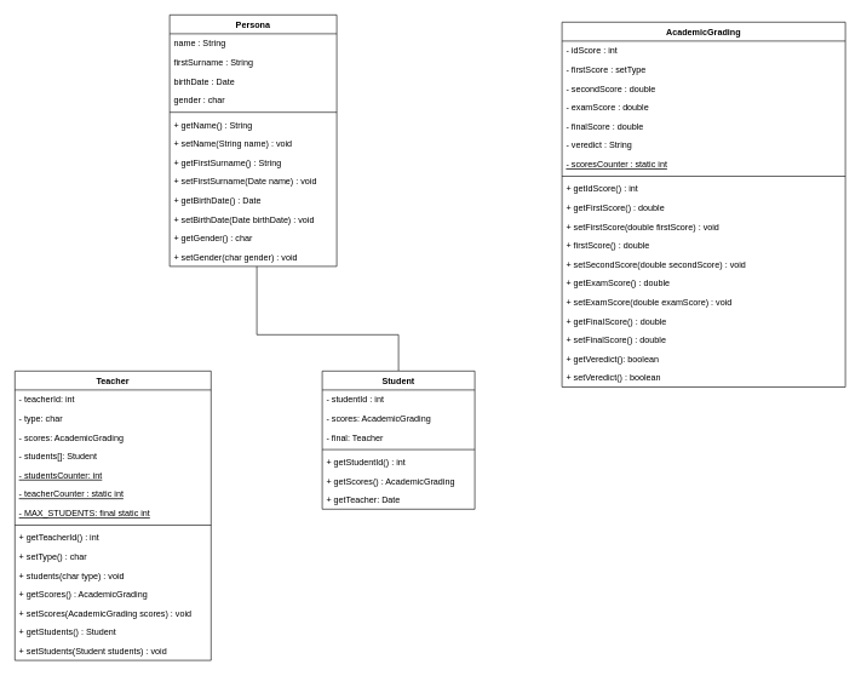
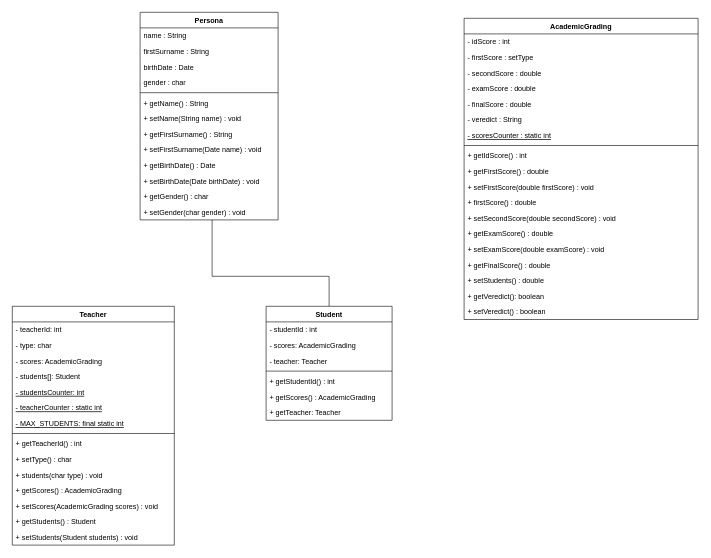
  <mxCell id="0" />
  <mxCell id="1" parent="0" />
  <mxCell id="2" value="AcademicGrading" style="swimlane;fontStyle=1;align=center;verticalAlign=top;childLayout=stackLayout;horizontal=1;startSize=26;horizontalStack=0;resizeParent=1;resizeParentMax=0;resizeLast=0;collapsible=1;marginBottom=0;" parent="1" vertex="1"><mxGeometry x="773" y="30" width="390" height="502" as="geometry" /></mxCell>
  <mxCell id="3" value="- idScore : int" style="text;strokeColor=none;fillColor=none;align=left;verticalAlign=top;spacingLeft=4;spacingRight=4;overflow=hidden;rotatable=0;points=[[0,0.5],[1,0.5]];portConstraint=eastwest;" parent="2" vertex="1"><mxGeometry y="26" width="390" height="26" as="geometry" /></mxCell>
  <mxCell id="4" value="- firstScore : setType" style="text;strokeColor=none;fillColor=none;align=left;verticalAlign=top;spacingLeft=4;spacingRight=4;overflow=hidden;rotatable=0;points=[[0,0.5],[1,0.5]];portConstraint=eastwest;" parent="2" vertex="1"><mxGeometry y="52" width="390" height="26" as="geometry" /></mxCell>
  <mxCell id="5" value="- secondScore : double" style="text;strokeColor=none;fillColor=none;align=left;verticalAlign=top;spacingLeft=4;spacingRight=4;overflow=hidden;rotatable=0;points=[[0,0.5],[1,0.5]];portConstraint=eastwest;" parent="2" vertex="1"><mxGeometry y="78" width="390" height="26" as="geometry" /></mxCell>
  <mxCell id="6" value="- examScore : double" style="text;strokeColor=none;fillColor=none;align=left;verticalAlign=top;spacingLeft=4;spacingRight=4;overflow=hidden;rotatable=0;points=[[0,0.5],[1,0.5]];portConstraint=eastwest;" parent="2" vertex="1"><mxGeometry y="104" width="390" height="26" as="geometry" /></mxCell>
  <mxCell id="7" value="- finalScore : double" style="text;strokeColor=none;fillColor=none;align=left;verticalAlign=top;spacingLeft=4;spacingRight=4;overflow=hidden;rotatable=0;points=[[0,0.5],[1,0.5]];portConstraint=eastwest;" parent="2" vertex="1"><mxGeometry y="130" width="390" height="26" as="geometry" /></mxCell>
  <mxCell id="8" value="- veredict : String" style="text;strokeColor=none;fillColor=none;align=left;verticalAlign=top;spacingLeft=4;spacingRight=4;overflow=hidden;rotatable=0;points=[[0,0.5],[1,0.5]];portConstraint=eastwest;" parent="2" vertex="1"><mxGeometry y="156" width="390" height="26" as="geometry" /></mxCell>
  <mxCell id="9" value="- scoresCounter : static int" style="text;strokeColor=none;fillColor=none;align=left;verticalAlign=top;spacingLeft=4;spacingRight=4;overflow=hidden;rotatable=0;points=[[0,0.5],[1,0.5]];portConstraint=eastwest;fontStyle=4" parent="2" vertex="1"><mxGeometry y="182" width="390" height="26" as="geometry" /></mxCell>
  <mxCell id="10" value="" style="line;strokeWidth=1;fillColor=none;align=left;verticalAlign=middle;spacingTop=-1;spacingLeft=3;spacingRight=3;rotatable=0;labelPosition=right;points=[];portConstraint=eastwest;" parent="2" vertex="1"><mxGeometry y="208" width="390" height="8" as="geometry" /></mxCell>
  <mxCell id="11" value="+ getIdScore() : int" style="text;strokeColor=none;fillColor=none;align=left;verticalAlign=top;spacingLeft=4;spacingRight=4;overflow=hidden;rotatable=0;points=[[0,0.5],[1,0.5]];portConstraint=eastwest;" parent="2" vertex="1"><mxGeometry y="216" width="390" height="26" as="geometry" /></mxCell>
  <mxCell id="12" value="+ getFirstScore() : double" style="text;strokeColor=none;fillColor=none;align=left;verticalAlign=top;spacingLeft=4;spacingRight=4;overflow=hidden;rotatable=0;points=[[0,0.5],[1,0.5]];portConstraint=eastwest;" parent="2" vertex="1"><mxGeometry y="242" width="390" height="26" as="geometry" /></mxCell>
  <mxCell id="13" value="+ setFirstScore(double firstScore) : void" style="text;strokeColor=none;fillColor=none;align=left;verticalAlign=top;spacingLeft=4;spacingRight=4;overflow=hidden;rotatable=0;points=[[0,0.5],[1,0.5]];portConstraint=eastwest;" parent="2" vertex="1"><mxGeometry y="268" width="390" height="26" as="geometry" /></mxCell>
  <mxCell id="14" value="+ firstScore() : double" style="text;strokeColor=none;fillColor=none;align=left;verticalAlign=top;spacingLeft=4;spacingRight=4;overflow=hidden;rotatable=0;points=[[0,0.5],[1,0.5]];portConstraint=eastwest;" parent="2" vertex="1"><mxGeometry y="294" width="390" height="26" as="geometry" /></mxCell>
  <mxCell id="15" value="+ setSecondScore(double secondScore) : void" style="text;strokeColor=none;fillColor=none;align=left;verticalAlign=top;spacingLeft=4;spacingRight=4;overflow=hidden;rotatable=0;points=[[0,0.5],[1,0.5]];portConstraint=eastwest;" parent="2" vertex="1"><mxGeometry y="320" width="390" height="26" as="geometry" /></mxCell>
  <mxCell id="16" value="+ getExamScore() : double" style="text;strokeColor=none;fillColor=none;align=left;verticalAlign=top;spacingLeft=4;spacingRight=4;overflow=hidden;rotatable=0;points=[[0,0.5],[1,0.5]];portConstraint=eastwest;" parent="2" vertex="1"><mxGeometry y="346" width="390" height="26" as="geometry" /></mxCell>
  <mxCell id="17" value="+ setExamScore(double examScore) : void" style="text;strokeColor=none;fillColor=none;align=left;verticalAlign=top;spacingLeft=4;spacingRight=4;overflow=hidden;rotatable=0;points=[[0,0.5],[1,0.5]];portConstraint=eastwest;" parent="2" vertex="1"><mxGeometry y="372" width="390" height="26" as="geometry" /></mxCell>
  <mxCell id="18" value="+ getFinalScore() : double" style="text;strokeColor=none;fillColor=none;align=left;verticalAlign=top;spacingLeft=4;spacingRight=4;overflow=hidden;rotatable=0;points=[[0,0.5],[1,0.5]];portConstraint=eastwest;" parent="2" vertex="1"><mxGeometry y="398" width="390" height="26" as="geometry" /></mxCell>
- <mxCell id="19" value="+ setFinalScore() : double" style="text;strokeColor=none;fillColor=none;align=left;verticalAlign=top;spacingLeft=4;spacingRight=4;overflow=hidden;rotatable=0;points=[[0,0.5],[1,0.5]];portConstraint=eastwest;" parent="2" vertex="1"><mxGeometry y="424" width="390" height="26" as="geometry" /></mxCell>
+ <mxCell id="19" value="+ setStudents() : double" style="text;strokeColor=none;fillColor=none;align=left;verticalAlign=top;spacingLeft=4;spacingRight=4;overflow=hidden;rotatable=0;points=[[0,0.5],[1,0.5]];portConstraint=eastwest;" parent="2" vertex="1"><mxGeometry y="424" width="390" height="26" as="geometry" /></mxCell>
  <mxCell id="20" value="+ getVeredict(): boolean" style="text;strokeColor=none;fillColor=none;align=left;verticalAlign=top;spacingLeft=4;spacingRight=4;overflow=hidden;rotatable=0;points=[[0,0.5],[1,0.5]];portConstraint=eastwest;" parent="2" vertex="1"><mxGeometry y="450" width="390" height="26" as="geometry" /></mxCell>
  <mxCell id="21" value="+ setVeredict() : boolean" style="text;strokeColor=none;fillColor=none;align=left;verticalAlign=top;spacingLeft=4;spacingRight=4;overflow=hidden;rotatable=0;points=[[0,0.5],[1,0.5]];portConstraint=eastwest;" parent="2" vertex="1"><mxGeometry y="476" width="390" height="26" as="geometry" /></mxCell>
  <mxCell id="22" value="Persona" style="swimlane;fontStyle=1;align=center;verticalAlign=top;childLayout=stackLayout;horizontal=1;startSize=26;horizontalStack=0;resizeParent=1;resizeParentMax=0;resizeLast=0;collapsible=1;marginBottom=0;" parent="1" vertex="1"><mxGeometry x="233" y="20" width="230" height="346" as="geometry" /></mxCell>
  <mxCell id="23" value="name : String" style="text;strokeColor=none;fillColor=none;align=left;verticalAlign=top;spacingLeft=4;spacingRight=4;overflow=hidden;rotatable=0;points=[[0,0.5],[1,0.5]];portConstraint=eastwest;" parent="22" vertex="1"><mxGeometry y="26" width="230" height="26" as="geometry" /></mxCell>
  <mxCell id="24" value="firstSurname : String" style="text;strokeColor=none;fillColor=none;align=left;verticalAlign=top;spacingLeft=4;spacingRight=4;overflow=hidden;rotatable=0;points=[[0,0.5],[1,0.5]];portConstraint=eastwest;" parent="22" vertex="1"><mxGeometry y="52" width="230" height="26" as="geometry" /></mxCell>
  <mxCell id="25" value="birthDate : Date" style="text;strokeColor=none;fillColor=none;align=left;verticalAlign=top;spacingLeft=4;spacingRight=4;overflow=hidden;rotatable=0;points=[[0,0.5],[1,0.5]];portConstraint=eastwest;" parent="22" vertex="1"><mxGeometry y="78" width="230" height="26" as="geometry" /></mxCell>
  <mxCell id="26" value="gender : char " style="text;strokeColor=none;fillColor=none;align=left;verticalAlign=top;spacingLeft=4;spacingRight=4;overflow=hidden;rotatable=0;points=[[0,0.5],[1,0.5]];portConstraint=eastwest;" parent="22" vertex="1"><mxGeometry y="104" width="230" height="26" as="geometry" /></mxCell>
  <mxCell id="27" value="" style="line;strokeWidth=1;fillColor=none;align=left;verticalAlign=middle;spacingTop=-1;spacingLeft=3;spacingRight=3;rotatable=0;labelPosition=right;points=[];portConstraint=eastwest;" parent="22" vertex="1"><mxGeometry y="130" width="230" height="8" as="geometry" /></mxCell>
  <mxCell id="28" value="+ getName() : String" style="text;strokeColor=none;fillColor=none;align=left;verticalAlign=top;spacingLeft=4;spacingRight=4;overflow=hidden;rotatable=0;points=[[0,0.5],[1,0.5]];portConstraint=eastwest;" parent="22" vertex="1"><mxGeometry y="138" width="230" height="26" as="geometry" /></mxCell>
  <mxCell id="29" value="+ setName(String name) : void" style="text;strokeColor=none;fillColor=none;align=left;verticalAlign=top;spacingLeft=4;spacingRight=4;overflow=hidden;rotatable=0;points=[[0,0.5],[1,0.5]];portConstraint=eastwest;" parent="22" vertex="1"><mxGeometry y="164" width="230" height="26" as="geometry" /></mxCell>
  <mxCell id="30" value="+ getFirstSurname() : String" style="text;strokeColor=none;fillColor=none;align=left;verticalAlign=top;spacingLeft=4;spacingRight=4;overflow=hidden;rotatable=0;points=[[0,0.5],[1,0.5]];portConstraint=eastwest;" parent="22" vertex="1"><mxGeometry y="190" width="230" height="26" as="geometry" /></mxCell>
  <mxCell id="31" value="+ setFirstSurname(Date name) : void" style="text;strokeColor=none;fillColor=none;align=left;verticalAlign=top;spacingLeft=4;spacingRight=4;overflow=hidden;rotatable=0;points=[[0,0.5],[1,0.5]];portConstraint=eastwest;" parent="22" vertex="1"><mxGeometry y="216" width="230" height="26" as="geometry" /></mxCell>
  <mxCell id="32" value="+ getBirthDate() : Date" style="text;strokeColor=none;fillColor=none;align=left;verticalAlign=top;spacingLeft=4;spacingRight=4;overflow=hidden;rotatable=0;points=[[0,0.5],[1,0.5]];portConstraint=eastwest;" parent="22" vertex="1"><mxGeometry y="242" width="230" height="26" as="geometry" /></mxCell>
  <mxCell id="33" value="+ setBirthDate(Date birthDate) : void" style="text;strokeColor=none;fillColor=none;align=left;verticalAlign=top;spacingLeft=4;spacingRight=4;overflow=hidden;rotatable=0;points=[[0,0.5],[1,0.5]];portConstraint=eastwest;" parent="22" vertex="1"><mxGeometry y="268" width="230" height="26" as="geometry" /></mxCell>
  <mxCell id="34" value="+ getGender() : char" style="text;strokeColor=none;fillColor=none;align=left;verticalAlign=top;spacingLeft=4;spacingRight=4;overflow=hidden;rotatable=0;points=[[0,0.5],[1,0.5]];portConstraint=eastwest;" parent="22" vertex="1"><mxGeometry y="294" width="230" height="26" as="geometry" /></mxCell>
  <mxCell id="35" value="+ setGender(char gender) : void" style="text;strokeColor=none;fillColor=none;align=left;verticalAlign=top;spacingLeft=4;spacingRight=4;overflow=hidden;rotatable=0;points=[[0,0.5],[1,0.5]];portConstraint=eastwest;" parent="22" vertex="1"><mxGeometry y="320" width="230" height="26" as="geometry" /></mxCell>
  <mxCell id="36" value="Teacher" style="swimlane;fontStyle=1;align=center;verticalAlign=top;childLayout=stackLayout;horizontal=1;startSize=26;horizontalStack=0;resizeParent=1;resizeParentMax=0;resizeLast=0;collapsible=1;marginBottom=0;" parent="1" vertex="1"><mxGeometry x="20" y="510" width="270" height="398" as="geometry" /></mxCell>
  <mxCell id="37" value="- teacherId: int" style="text;strokeColor=none;fillColor=none;align=left;verticalAlign=top;spacingLeft=4;spacingRight=4;overflow=hidden;rotatable=0;points=[[0,0.5],[1,0.5]];portConstraint=eastwest;" parent="36" vertex="1"><mxGeometry y="26" width="270" height="26" as="geometry" /></mxCell>
  <mxCell id="38" value="- type: char" style="text;strokeColor=none;fillColor=none;align=left;verticalAlign=top;spacingLeft=4;spacingRight=4;overflow=hidden;rotatable=0;points=[[0,0.5],[1,0.5]];portConstraint=eastwest;" parent="36" vertex="1"><mxGeometry y="52" width="270" height="26" as="geometry" /></mxCell>
  <mxCell id="39" value="- scores: AcademicGrading" style="text;strokeColor=none;fillColor=none;align=left;verticalAlign=top;spacingLeft=4;spacingRight=4;overflow=hidden;rotatable=0;points=[[0,0.5],[1,0.5]];portConstraint=eastwest;" parent="36" vertex="1"><mxGeometry y="78" width="270" height="26" as="geometry" /></mxCell>
  <mxCell id="40" value="- students[]: Student" style="text;strokeColor=none;fillColor=none;align=left;verticalAlign=top;spacingLeft=4;spacingRight=4;overflow=hidden;rotatable=0;points=[[0,0.5],[1,0.5]];portConstraint=eastwest;" vertex="1" parent="36"><mxGeometry y="104" width="270" height="26" as="geometry" /></mxCell>
  <mxCell id="41" value="- studentsCounter: int" style="text;strokeColor=none;fillColor=none;align=left;verticalAlign=top;spacingLeft=4;spacingRight=4;overflow=hidden;rotatable=0;points=[[0,0.5],[1,0.5]];portConstraint=eastwest;fontStyle=4" parent="36" vertex="1"><mxGeometry y="130" width="270" height="26" as="geometry" /></mxCell>
  <mxCell id="42" value="- teacherCounter : static int" style="text;strokeColor=none;fillColor=none;align=left;verticalAlign=top;spacingLeft=4;spacingRight=4;overflow=hidden;rotatable=0;points=[[0,0.5],[1,0.5]];portConstraint=eastwest;fontStyle=4" vertex="1" parent="36"><mxGeometry y="156" width="270" height="26" as="geometry" /></mxCell>
  <mxCell id="43" value="- MAX_STUDENTS: final static int" style="text;strokeColor=none;fillColor=none;align=left;verticalAlign=top;spacingLeft=4;spacingRight=4;overflow=hidden;rotatable=0;points=[[0,0.5],[1,0.5]];portConstraint=eastwest;fontStyle=4" vertex="1" parent="36"><mxGeometry y="182" width="270" height="26" as="geometry" /></mxCell>
  <mxCell id="44" value="" style="line;strokeWidth=1;fillColor=none;align=left;verticalAlign=middle;spacingTop=-1;spacingLeft=3;spacingRight=3;rotatable=0;labelPosition=right;points=[];portConstraint=eastwest;" parent="36" vertex="1"><mxGeometry y="208" width="270" height="8" as="geometry" /></mxCell>
  <mxCell id="45" value="+ getTeacherId() : int" style="text;strokeColor=none;fillColor=none;align=left;verticalAlign=top;spacingLeft=4;spacingRight=4;overflow=hidden;rotatable=0;points=[[0,0.5],[1,0.5]];portConstraint=eastwest;" parent="36" vertex="1"><mxGeometry y="216" width="270" height="26" as="geometry" /></mxCell>
  <mxCell id="46" value="+ setType() : char" style="text;strokeColor=none;fillColor=none;align=left;verticalAlign=top;spacingLeft=4;spacingRight=4;overflow=hidden;rotatable=0;points=[[0,0.5],[1,0.5]];portConstraint=eastwest;" parent="36" vertex="1"><mxGeometry y="242" width="270" height="26" as="geometry" /></mxCell>
  <mxCell id="47" value="+ students(char type) : void" style="text;strokeColor=none;fillColor=none;align=left;verticalAlign=top;spacingLeft=4;spacingRight=4;overflow=hidden;rotatable=0;points=[[0,0.5],[1,0.5]];portConstraint=eastwest;" parent="36" vertex="1"><mxGeometry y="268" width="270" height="26" as="geometry" /></mxCell>
  <mxCell id="48" value="+ getScores() : AcademicGrading" style="text;strokeColor=none;fillColor=none;align=left;verticalAlign=top;spacingLeft=4;spacingRight=4;overflow=hidden;rotatable=0;points=[[0,0.5],[1,0.5]];portConstraint=eastwest;" parent="36" vertex="1"><mxGeometry y="294" width="270" height="26" as="geometry" /></mxCell>
  <mxCell id="49" value="+ setScores(AcademicGrading scores) : void" style="text;strokeColor=none;fillColor=none;align=left;verticalAlign=top;spacingLeft=4;spacingRight=4;overflow=hidden;rotatable=0;points=[[0,0.5],[1,0.5]];portConstraint=eastwest;" parent="36" vertex="1"><mxGeometry y="320" width="270" height="26" as="geometry" /></mxCell>
  <mxCell id="50" value="+ getStudents() : Student" style="text;strokeColor=none;fillColor=none;align=left;verticalAlign=top;spacingLeft=4;spacingRight=4;overflow=hidden;rotatable=0;points=[[0,0.5],[1,0.5]];portConstraint=eastwest;" parent="36" vertex="1"><mxGeometry y="346" width="270" height="26" as="geometry" /></mxCell>
  <mxCell id="51" value="+ setStudents(Student students) : void" style="text;strokeColor=none;fillColor=none;align=left;verticalAlign=top;spacingLeft=4;spacingRight=4;overflow=hidden;rotatable=0;points=[[0,0.5],[1,0.5]];portConstraint=eastwest;" parent="36" vertex="1"><mxGeometry y="372" width="270" height="26" as="geometry" /></mxCell>
  <mxCell id="52" style="edgeStyle=orthogonalEdgeStyle;rounded=0;orthogonalLoop=1;jettySize=auto;html=1;endArrow=none;" parent="1" source="53" target="35" edge="1"><mxGeometry relative="1" as="geometry"><mxPoint x="353" y="370" as="targetPoint" /><Array as="points"><mxPoint x="548" y="460" /><mxPoint x="353" y="460" /></Array></mxGeometry></mxCell>
  <mxCell id="53" value="Student" style="swimlane;fontStyle=1;align=center;verticalAlign=top;childLayout=stackLayout;horizontal=1;startSize=26;horizontalStack=0;resizeParent=1;resizeParentMax=0;resizeLast=0;collapsible=1;marginBottom=0;" parent="1" vertex="1"><mxGeometry x="443" y="510" width="210" height="190" as="geometry" /></mxCell>
  <mxCell id="54" value="- studentId : int" style="text;strokeColor=none;fillColor=none;align=left;verticalAlign=top;spacingLeft=4;spacingRight=4;overflow=hidden;rotatable=0;points=[[0,0.5],[1,0.5]];portConstraint=eastwest;" parent="53" vertex="1"><mxGeometry y="26" width="210" height="26" as="geometry" /></mxCell>
  <mxCell id="55" value="- scores: AcademicGrading" style="text;strokeColor=none;fillColor=none;align=left;verticalAlign=top;spacingLeft=4;spacingRight=4;overflow=hidden;rotatable=0;points=[[0,0.5],[1,0.5]];portConstraint=eastwest;" parent="53" vertex="1"><mxGeometry y="52" width="210" height="26" as="geometry" /></mxCell>
- <mxCell id="56" value="- final: Teacher" style="text;strokeColor=none;fillColor=none;align=left;verticalAlign=top;spacingLeft=4;spacingRight=4;overflow=hidden;rotatable=0;points=[[0,0.5],[1,0.5]];portConstraint=eastwest;" parent="53" vertex="1"><mxGeometry y="78" width="210" height="26" as="geometry" /></mxCell>
+ <mxCell id="56" value="- teacher: Teacher" style="text;strokeColor=none;fillColor=none;align=left;verticalAlign=top;spacingLeft=4;spacingRight=4;overflow=hidden;rotatable=0;points=[[0,0.5],[1,0.5]];portConstraint=eastwest;" parent="53" vertex="1"><mxGeometry y="78" width="210" height="26" as="geometry" /></mxCell>
  <mxCell id="57" value="" style="line;strokeWidth=1;fillColor=none;align=left;verticalAlign=middle;spacingTop=-1;spacingLeft=3;spacingRight=3;rotatable=0;labelPosition=right;points=[];portConstraint=eastwest;" parent="53" vertex="1"><mxGeometry y="104" width="210" height="8" as="geometry" /></mxCell>
  <mxCell id="58" value="+ getStudentId() : int" style="text;strokeColor=none;fillColor=none;align=left;verticalAlign=top;spacingLeft=4;spacingRight=4;overflow=hidden;rotatable=0;points=[[0,0.5],[1,0.5]];portConstraint=eastwest;" parent="53" vertex="1"><mxGeometry y="112" width="210" height="26" as="geometry" /></mxCell>
  <mxCell id="59" value="+ getScores() : AcademicGrading" style="text;strokeColor=none;fillColor=none;align=left;verticalAlign=top;spacingLeft=4;spacingRight=4;overflow=hidden;rotatable=0;points=[[0,0.5],[1,0.5]];portConstraint=eastwest;" parent="53" vertex="1"><mxGeometry y="138" width="210" height="26" as="geometry" /></mxCell>
- <mxCell id="60" value="+ getTeacher: Date" style="text;strokeColor=none;fillColor=none;align=left;verticalAlign=top;spacingLeft=4;spacingRight=4;overflow=hidden;rotatable=0;points=[[0,0.5],[1,0.5]];portConstraint=eastwest;" parent="53" vertex="1"><mxGeometry y="164" width="210" height="26" as="geometry" /></mxCell>
+ <mxCell id="60" value="+ getTeacher: Teacher" style="text;strokeColor=none;fillColor=none;align=left;verticalAlign=top;spacingLeft=4;spacingRight=4;overflow=hidden;rotatable=0;points=[[0,0.5],[1,0.5]];portConstraint=eastwest;" parent="53" vertex="1"><mxGeometry y="164" width="210" height="26" as="geometry" /></mxCell>
